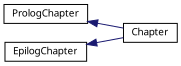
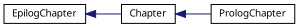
  digraph {
    fontname="Noto Sans"
    rankdir=LR
    node [color=black fillcolor=white fontname="Noto Sans" fontsize=10 shape=record style=filled]
    edge [color=midnightblue dir=back fontname="Noto Sans" fontsize=10 labelfontname=Helvetica labelfontsize=10 style=solid]
    n1 [height=0.2 label=Chapter width=0.4]
    n2 [height=0.2 label=PrologChapter width=0.4]
    n3 [height=0.2 label=EpilogChapter width=0.4]
-   n2 -> n1
+   n1 -> n2
    n3 -> n1
  }
